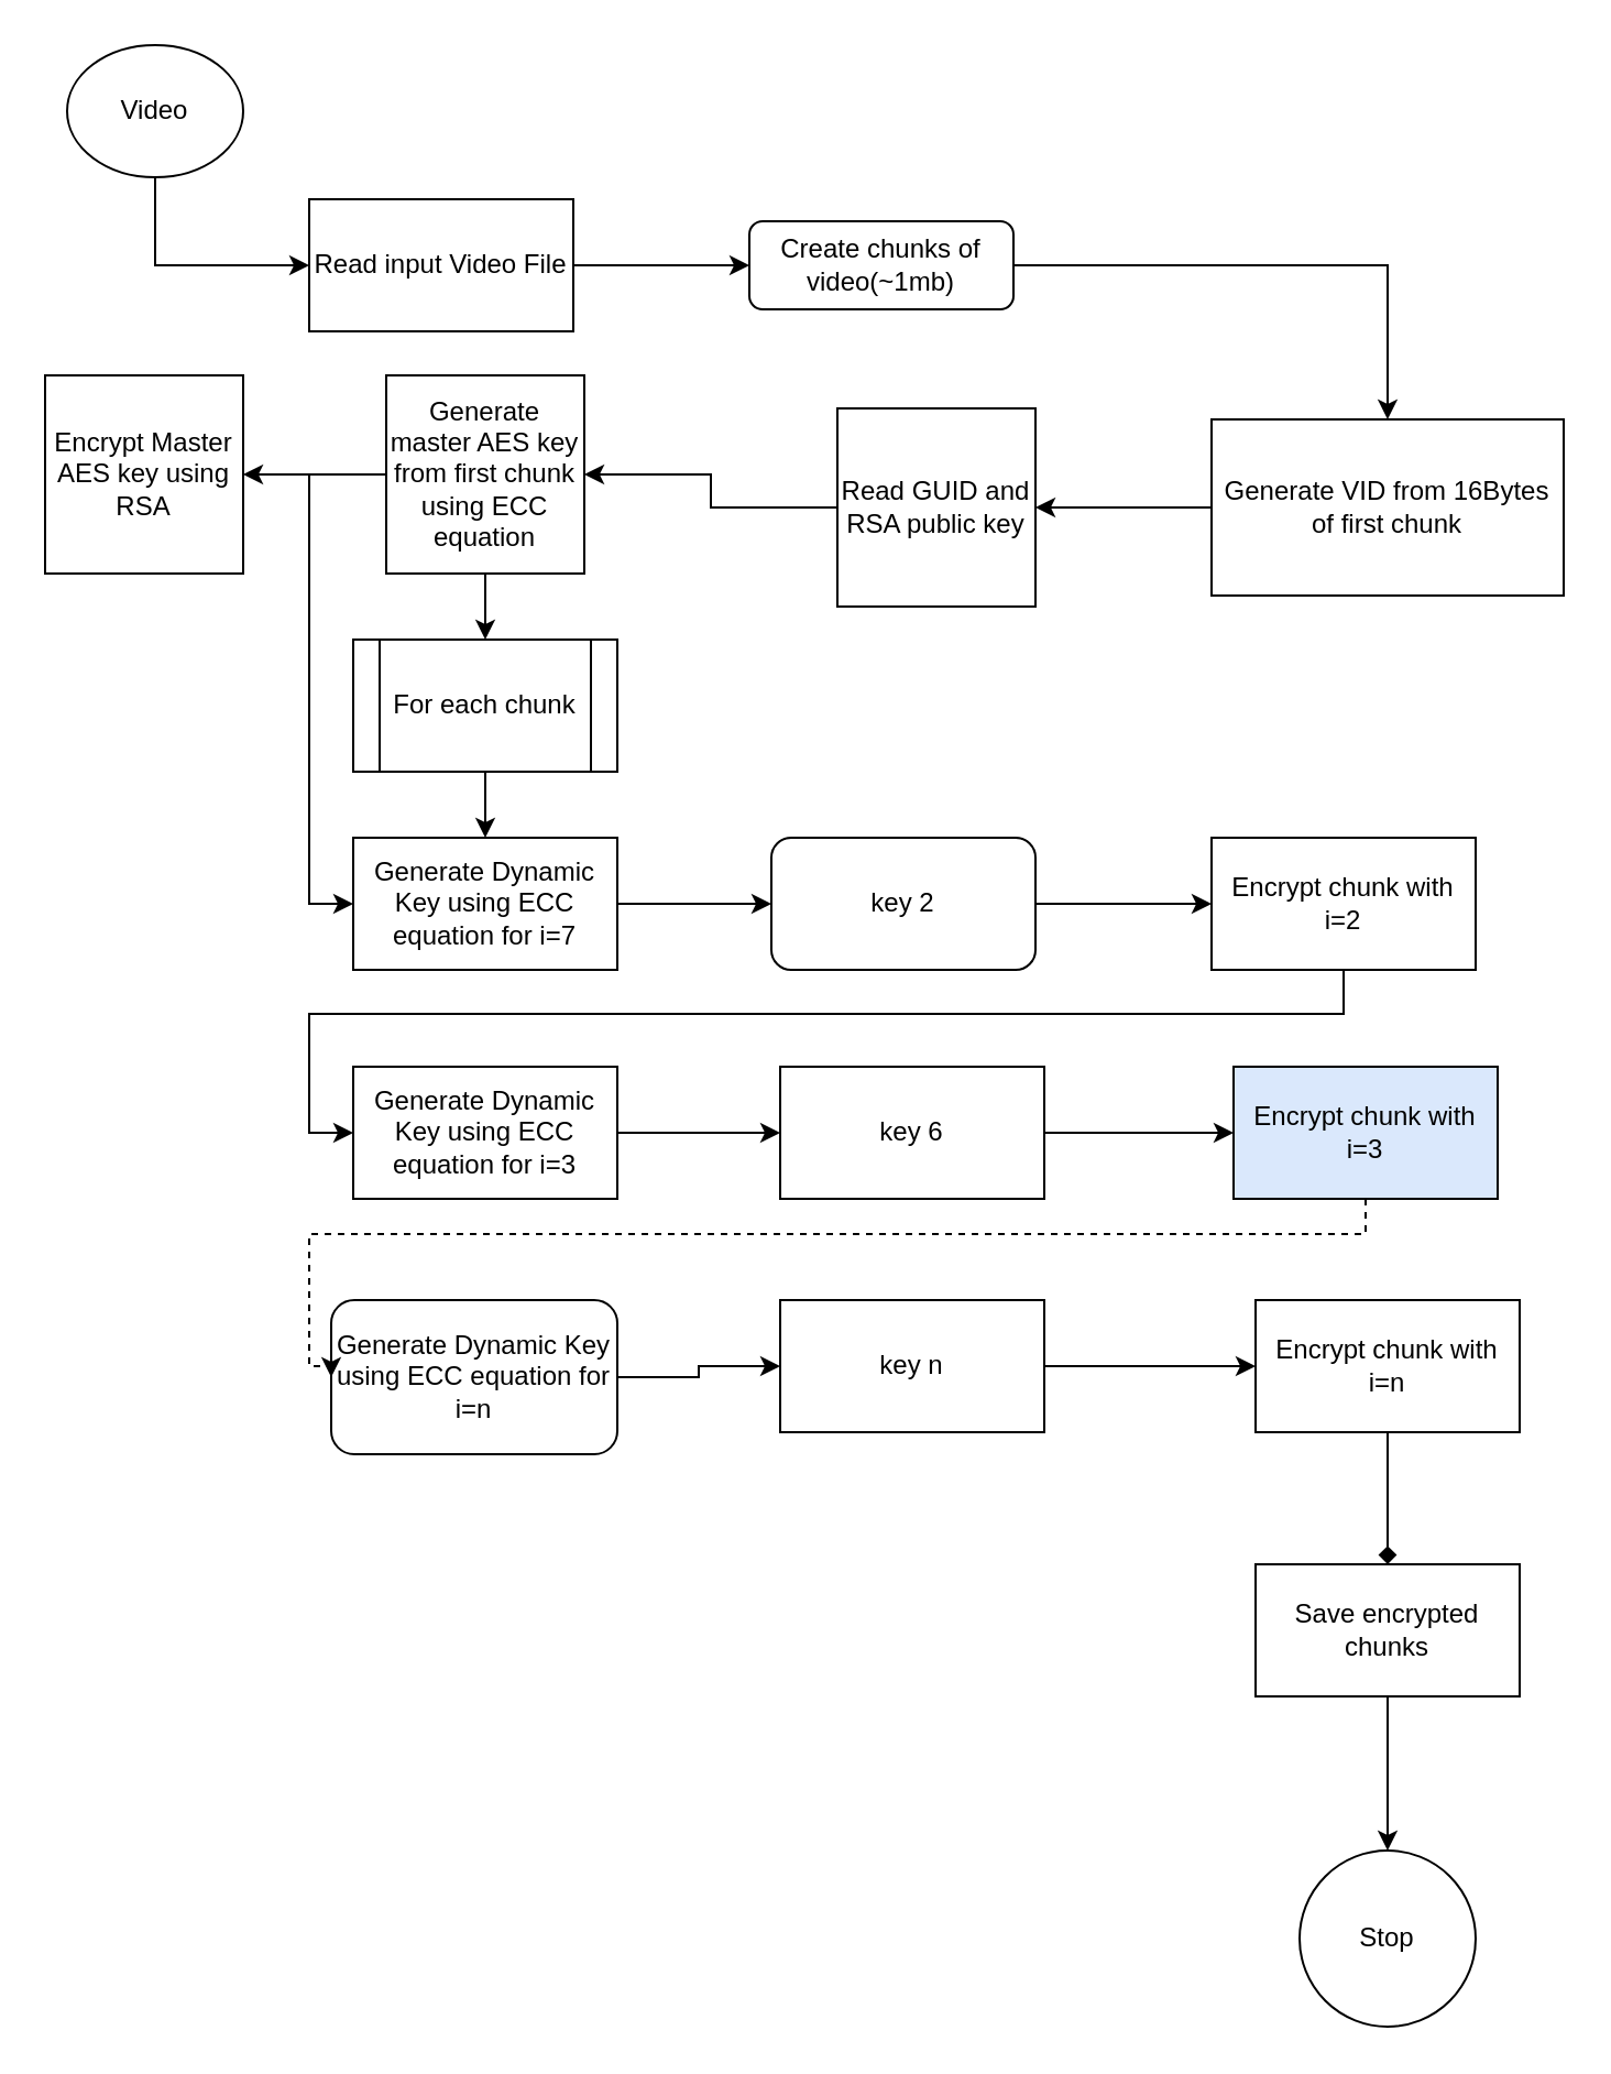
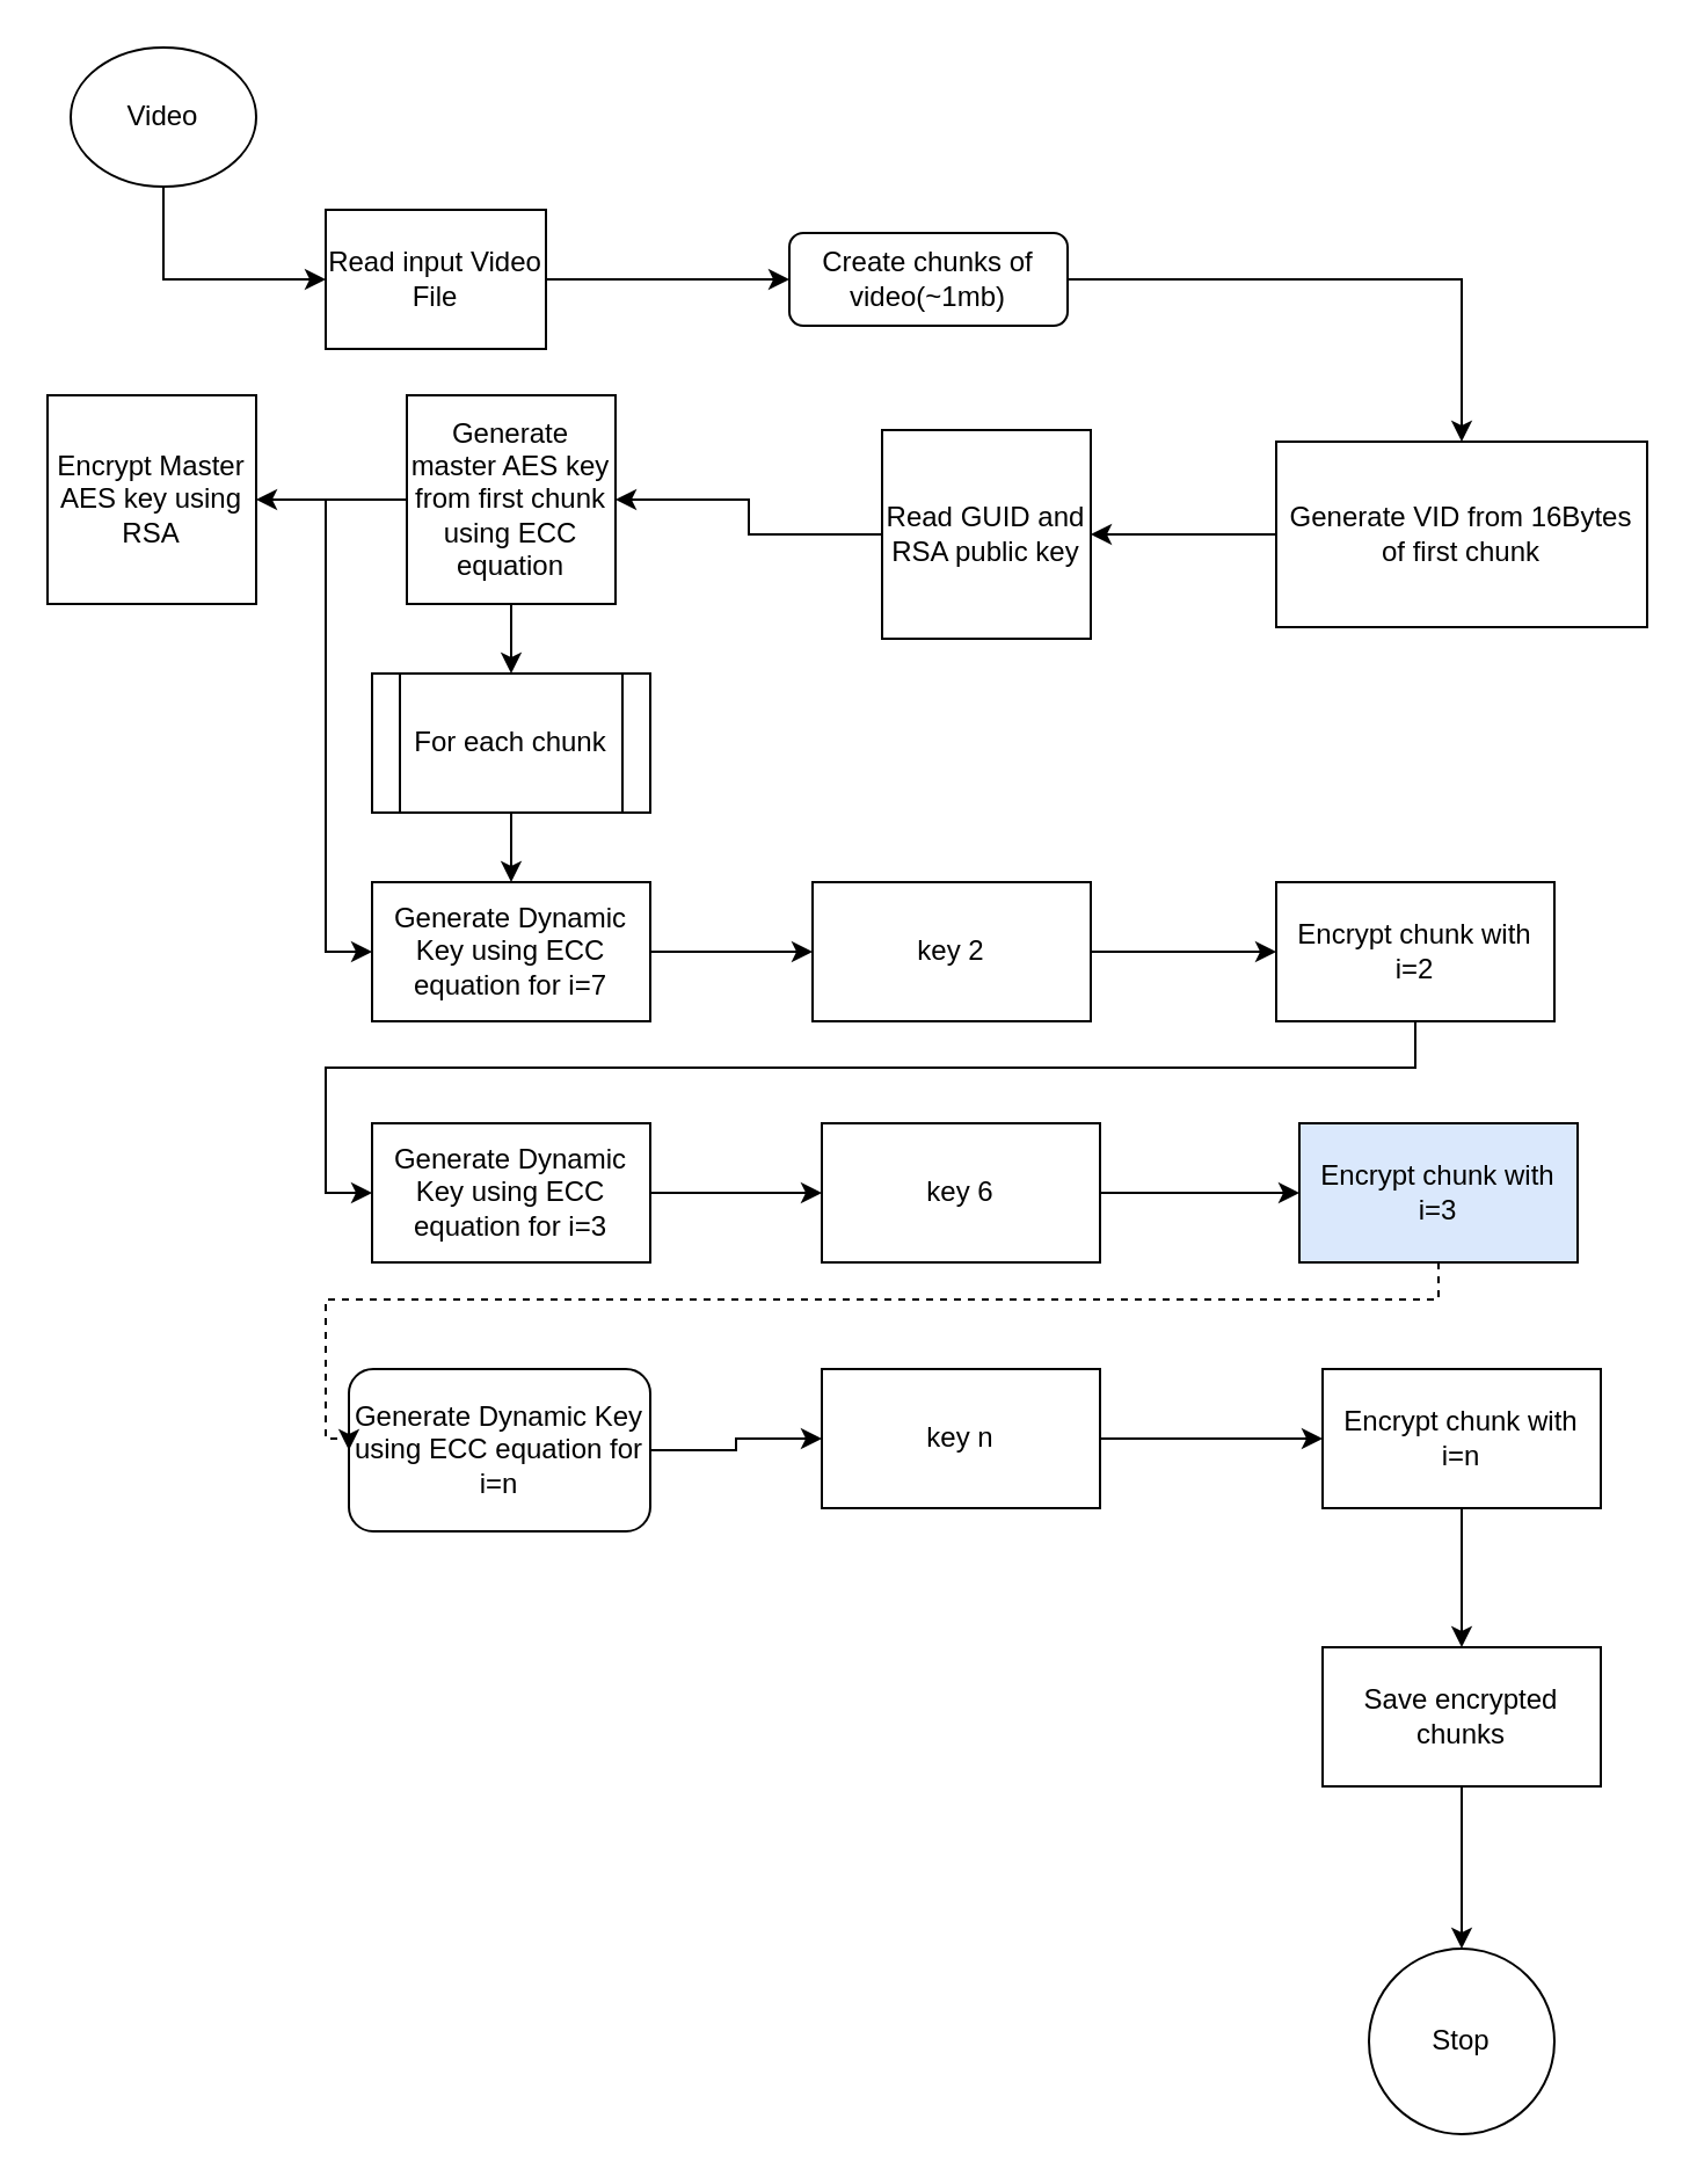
  <mxCell id="0" />
  <mxCell id="1" parent="0" />
  <mxCell id="2" style="edgeStyle=orthogonalEdgeStyle;rounded=0;orthogonalLoop=1;jettySize=auto;html=1;entryX=0.5;entryY=0;entryDx=0;entryDy=0;" parent="1" source="3" target="7" edge="1"><mxGeometry relative="1" as="geometry" /></mxCell>
  <mxCell id="3" value="Create chunks of video(~1mb)" style="rounded=1;whiteSpace=wrap;html=1;fontSize=12;glass=0;strokeWidth=1;shadow=0;" parent="1" vertex="1"><mxGeometry x="340" y="100" width="120" height="40" as="geometry" /></mxCell>
  <mxCell id="4" style="edgeStyle=orthogonalEdgeStyle;rounded=0;orthogonalLoop=1;jettySize=auto;html=1;exitX=0.5;exitY=1;exitDx=0;exitDy=0;entryX=0;entryY=0.5;entryDx=0;entryDy=0;" parent="1" source="5" target="9" edge="1"><mxGeometry relative="1" as="geometry" /></mxCell>
  <mxCell id="5" value="Video" style="ellipse;whiteSpace=wrap;html=1;" parent="1" vertex="1"><mxGeometry x="30" y="20" width="80" height="60" as="geometry" /></mxCell>
  <mxCell id="6" style="edgeStyle=orthogonalEdgeStyle;rounded=0;orthogonalLoop=1;jettySize=auto;html=1;" parent="1" source="7" target="11" edge="1"><mxGeometry relative="1" as="geometry" /></mxCell>
  <mxCell id="7" value="Generate VID from 16Bytes of first chunk" style="rounded=0;whiteSpace=wrap;html=1;" parent="1" vertex="1"><mxGeometry x="550" y="190" width="160" height="80" as="geometry" /></mxCell>
  <mxCell id="8" style="edgeStyle=orthogonalEdgeStyle;rounded=0;orthogonalLoop=1;jettySize=auto;html=1;exitX=1;exitY=0.5;exitDx=0;exitDy=0;" parent="1" source="9" target="3" edge="1"><mxGeometry relative="1" as="geometry" /></mxCell>
- <mxCell id="9" value="Read input Video File" style="rounded=0;whiteSpace=wrap;html=1;" parent="1" vertex="1"><mxGeometry x="140" y="90" width="120" height="60" as="geometry" /></mxCell>
+ <mxCell id="9" value="Read input Video File" style="rounded=0;whiteSpace=wrap;html=1;" parent="1" vertex="1"><mxGeometry x="140" y="90" width="95" height="60" as="geometry" /></mxCell>
  <mxCell id="10" style="edgeStyle=orthogonalEdgeStyle;rounded=0;orthogonalLoop=1;jettySize=auto;html=1;" parent="1" source="11" target="38" edge="1"><mxGeometry relative="1" as="geometry" /></mxCell>
  <mxCell id="11" value="Read GUID and RSA public key" style="whiteSpace=wrap;html=1;aspect=fixed;" parent="1" vertex="1"><mxGeometry x="380" y="185" width="90" height="90" as="geometry" /></mxCell>
  <mxCell id="12" style="edgeStyle=orthogonalEdgeStyle;rounded=0;orthogonalLoop=1;jettySize=auto;html=1;" parent="1" source="13" target="15" edge="1"><mxGeometry relative="1" as="geometry" /></mxCell>
  <mxCell id="13" value="Generate Dynamic Key using ECC equation for i=7" style="rounded=0;whiteSpace=wrap;html=1;" parent="1" vertex="1"><mxGeometry x="160" y="380" width="120" height="60" as="geometry" /></mxCell>
  <mxCell id="14" value="" style="edgeStyle=orthogonalEdgeStyle;rounded=0;orthogonalLoop=1;jettySize=auto;html=1;" parent="1" source="15" target="27" edge="1"><mxGeometry relative="1" as="geometry" /></mxCell>
- <mxCell id="15" value="key 2" style="whiteSpace=wrap;html=1;rounded=1;" parent="1" vertex="1"><mxGeometry x="350" y="380" width="120" height="60" as="geometry" /></mxCell>
+ <mxCell id="15" value="key 2" style="rounded=0;whiteSpace=wrap;html=1;" parent="1" vertex="1"><mxGeometry x="350" y="380" width="120" height="60" as="geometry" /></mxCell>
  <mxCell id="16" style="edgeStyle=orthogonalEdgeStyle;rounded=0;orthogonalLoop=1;jettySize=auto;html=1;" parent="1" source="17" target="13" edge="1"><mxGeometry relative="1" as="geometry" /></mxCell>
  <mxCell id="17" value="For each chunk" style="shape=process;whiteSpace=wrap;html=1;backgroundOutline=1;" parent="1" vertex="1"><mxGeometry x="160" y="290" width="120" height="60" as="geometry" /></mxCell>
  <mxCell id="18" style="edgeStyle=orthogonalEdgeStyle;rounded=0;orthogonalLoop=1;jettySize=auto;html=1;entryX=0;entryY=0.5;entryDx=0;entryDy=0;" parent="1" source="19" target="21" edge="1"><mxGeometry relative="1" as="geometry" /></mxCell>
  <mxCell id="19" value="Generate Dynamic Key using ECC equation for i=3" style="rounded=0;whiteSpace=wrap;html=1;" parent="1" vertex="1"><mxGeometry x="160" y="484" width="120" height="60" as="geometry" /></mxCell>
  <mxCell id="20" style="edgeStyle=orthogonalEdgeStyle;rounded=0;orthogonalLoop=1;jettySize=auto;html=1;entryX=0;entryY=0.5;entryDx=0;entryDy=0;" parent="1" source="21" target="29" edge="1"><mxGeometry relative="1" as="geometry" /></mxCell>
  <mxCell id="21" value="key 6" style="rounded=0;whiteSpace=wrap;html=1;" parent="1" vertex="1"><mxGeometry x="354" y="484" width="120" height="60" as="geometry" /></mxCell>
  <mxCell id="22" style="edgeStyle=orthogonalEdgeStyle;rounded=0;orthogonalLoop=1;jettySize=auto;html=1;" parent="1" source="23" target="25" edge="1"><mxGeometry relative="1" as="geometry" /></mxCell>
  <mxCell id="23" value="Generate Dynamic Key using ECC equation for i=n" style="whiteSpace=wrap;html=1;rounded=1;" parent="1" vertex="1"><mxGeometry x="150" y="590" width="130" height="70" as="geometry" /></mxCell>
  <mxCell id="24" style="edgeStyle=orthogonalEdgeStyle;rounded=0;orthogonalLoop=1;jettySize=auto;html=1;entryX=0;entryY=0.5;entryDx=0;entryDy=0;" parent="1" source="25" target="31" edge="1"><mxGeometry relative="1" as="geometry" /></mxCell>
  <mxCell id="25" value="key n" style="rounded=0;whiteSpace=wrap;html=1;" parent="1" vertex="1"><mxGeometry x="354" y="590" width="120" height="60" as="geometry" /></mxCell>
  <mxCell id="26" style="edgeStyle=orthogonalEdgeStyle;rounded=0;orthogonalLoop=1;jettySize=auto;html=1;entryX=0;entryY=0.5;entryDx=0;entryDy=0;" parent="1" source="27" target="19" edge="1"><mxGeometry relative="1" as="geometry"><Array as="points"><mxPoint x="610" y="460" /><mxPoint x="140" y="460" /><mxPoint x="140" y="514" /></Array></mxGeometry></mxCell>
  <mxCell id="27" value="Encrypt chunk with i=2" style="rounded=0;whiteSpace=wrap;html=1;" parent="1" vertex="1"><mxGeometry x="550" y="380" width="120" height="60" as="geometry" /></mxCell>
  <mxCell id="28" style="edgeStyle=orthogonalEdgeStyle;rounded=0;orthogonalLoop=1;jettySize=auto;html=1;entryX=0;entryY=0.5;entryDx=0;entryDy=0;dashed=1;" parent="1" source="29" target="23" edge="1"><mxGeometry relative="1" as="geometry"><Array as="points"><mxPoint x="620" y="560" /><mxPoint x="140" y="560" /><mxPoint x="140" y="620" /></Array></mxGeometry></mxCell>
  <mxCell id="29" value="Encrypt chunk with i=3" style="rounded=0;whiteSpace=wrap;html=1;fillColor=#dae8fc;" parent="1" vertex="1"><mxGeometry x="560" y="484" width="120" height="60" as="geometry" /></mxCell>
- <mxCell id="30" value="" style="edgeStyle=orthogonalEdgeStyle;rounded=0;orthogonalLoop=1;jettySize=auto;html=1;endArrow=diamond;" parent="1" source="31" target="33" edge="1"><mxGeometry relative="1" as="geometry" /></mxCell>
+ <mxCell id="30" value="" style="edgeStyle=orthogonalEdgeStyle;rounded=0;orthogonalLoop=1;jettySize=auto;html=1;" parent="1" source="31" target="33" edge="1"><mxGeometry relative="1" as="geometry" /></mxCell>
  <mxCell id="31" value="Encrypt chunk with i=n" style="rounded=0;whiteSpace=wrap;html=1;" parent="1" vertex="1"><mxGeometry x="570" y="590" width="120" height="60" as="geometry" /></mxCell>
  <mxCell id="32" value="" style="edgeStyle=orthogonalEdgeStyle;rounded=0;orthogonalLoop=1;jettySize=auto;html=1;" parent="1" source="33" target="34" edge="1"><mxGeometry relative="1" as="geometry" /></mxCell>
  <mxCell id="33" value="Save encrypted chunks" style="rounded=0;whiteSpace=wrap;html=1;" parent="1" vertex="1"><mxGeometry x="570" y="710" width="120" height="60" as="geometry" /></mxCell>
  <mxCell id="34" value="Stop" style="ellipse;whiteSpace=wrap;html=1;rounded=0;" parent="1" vertex="1"><mxGeometry x="590" y="840" width="80" height="80" as="geometry" /></mxCell>
  <mxCell id="35" style="edgeStyle=orthogonalEdgeStyle;rounded=0;orthogonalLoop=1;jettySize=auto;html=1;entryX=0;entryY=0.5;entryDx=0;entryDy=0;" parent="1" source="38" target="13" edge="1"><mxGeometry relative="1" as="geometry"><Array as="points"><mxPoint x="140" y="215" /><mxPoint x="140" y="410" /></Array></mxGeometry></mxCell>
  <mxCell id="36" style="edgeStyle=orthogonalEdgeStyle;rounded=0;orthogonalLoop=1;jettySize=auto;html=1;" parent="1" source="38" target="17" edge="1"><mxGeometry relative="1" as="geometry" /></mxCell>
  <mxCell id="37" value="" style="edgeStyle=orthogonalEdgeStyle;rounded=0;orthogonalLoop=1;jettySize=auto;html=1;" parent="1" source="38" target="39" edge="1"><mxGeometry relative="1" as="geometry" /></mxCell>
  <mxCell id="38" value="Generate master AES key from first chunk using ECC equation" style="whiteSpace=wrap;html=1;aspect=fixed;" parent="1" vertex="1"><mxGeometry x="175" y="170" width="90" height="90" as="geometry" /></mxCell>
  <mxCell id="39" value="Encrypt Master AES key using RSA" style="whiteSpace=wrap;html=1;aspect=fixed;" parent="1" vertex="1"><mxGeometry x="20" y="170" width="90" height="90" as="geometry" /></mxCell>
